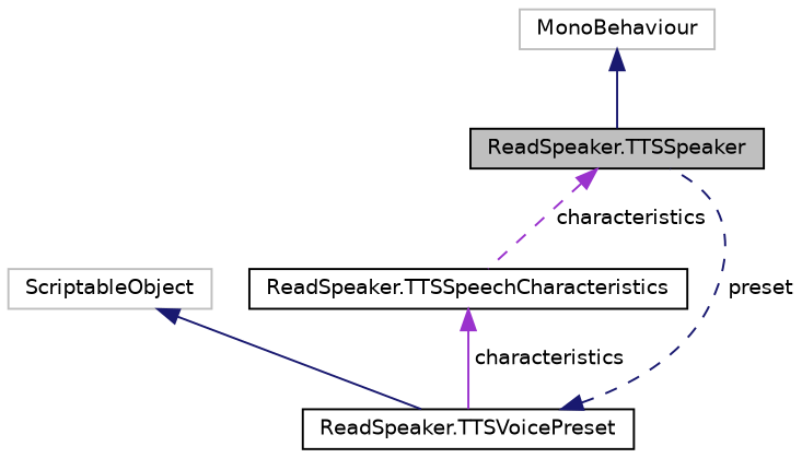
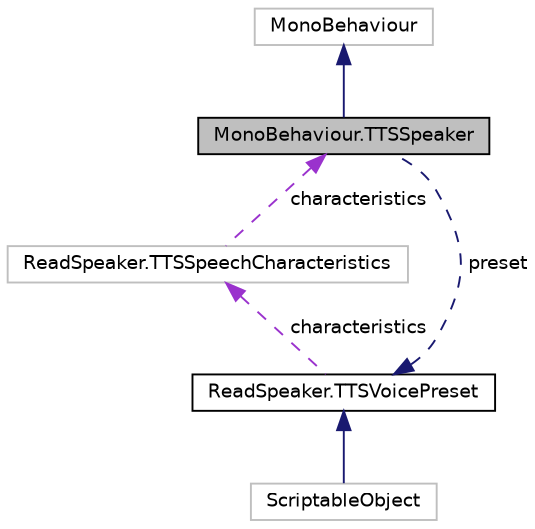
  digraph {
    node [color=black fillcolor=white fontname=Helvetica fontsize=10 shape=record style=filled]
    edge [color=midnightblue dir=back fontname=Helvetica fontsize=10 labelfontname=Helvetica labelfontsize=10 style=dashed]
-   n1 [fillcolor=grey75 fontcolor=black height=0.2 label="ReadSpeaker.TTSSpeaker" width=0.4]
-   n2 [height=0.2 label="ReadSpeaker.TTSSpeechCharacteristics" width=0.4]
+   n1 [fillcolor=grey75 fontcolor=black height=0.2 label="MonoBehaviour.TTSSpeaker" width=0.4]
+   n2 [color=grey75 height=0.2 label="ReadSpeaker.TTSSpeechCharacteristics" width=0.4]
    n3 [color=grey75 height=0.2 label=MonoBehaviour width=0.4]
    n4 [height=0.2 label="ReadSpeaker.TTSVoicePreset" width=0.4]
    n5 [color=grey75 height=0.2 label=ScriptableObject width=0.4]
    n1 -> n2 [color=darkorchid3 label=" characteristics"]
-   n2 -> n4 [color=darkorchid3 label=" characteristics" style=solid]
+   n2 -> n4 [color=darkorchid3 label=" characteristics"]
    n3 -> n1 [style=solid]
    n4 -> n1 [label=" preset"]
-   n5 -> n4 [style=solid]
+   n4 -> n5 [style=solid]
  }
